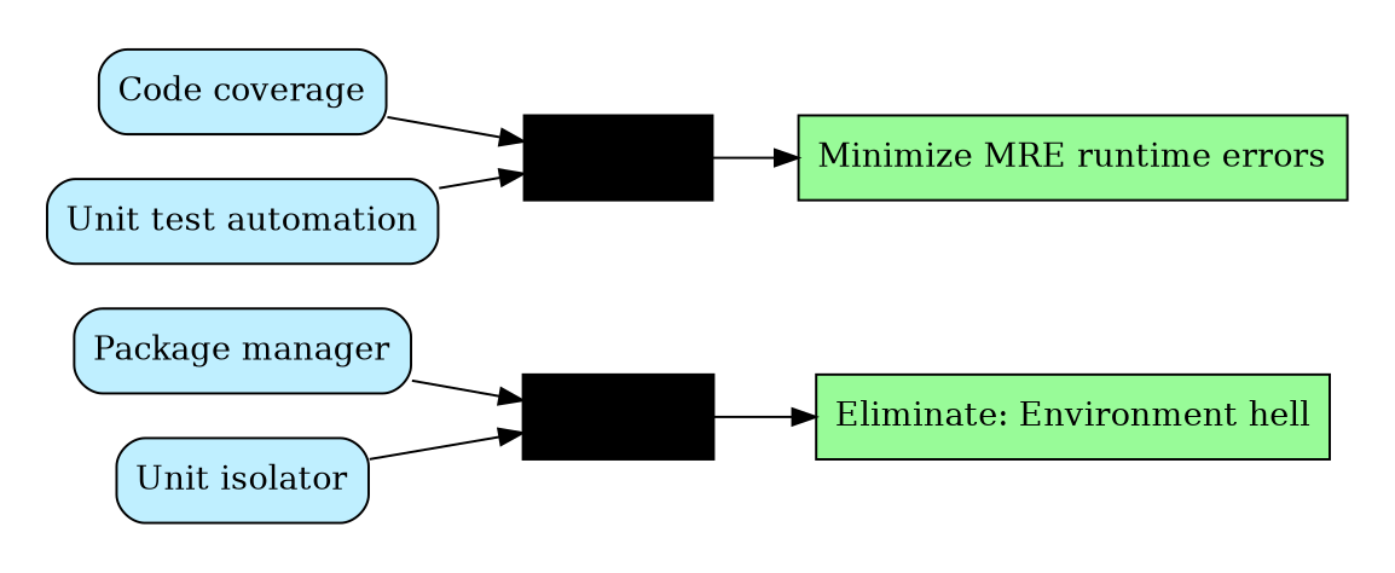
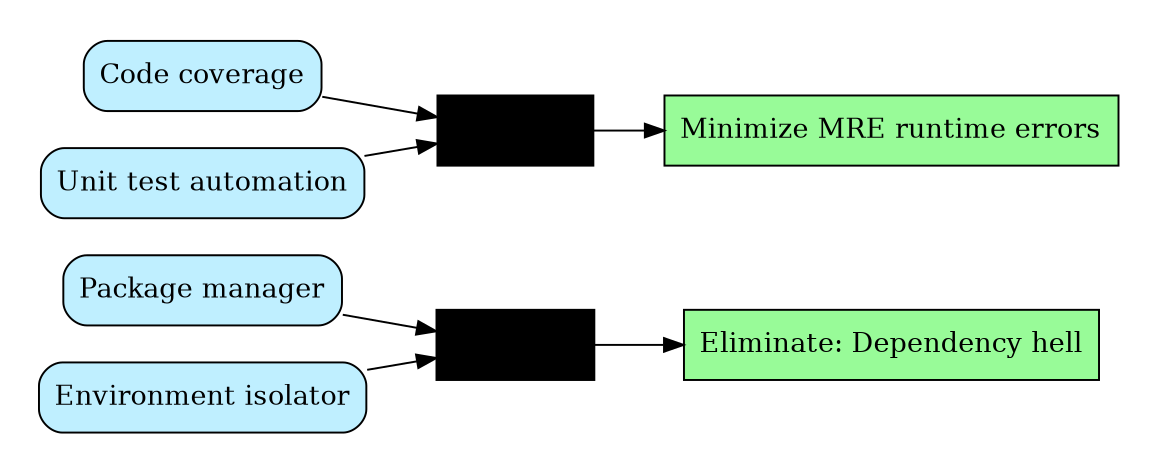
  digraph {
    color=white
    fontname=ArialRoundedMTBold
    fontsize=16
    rankdir=LR
    node [fillcolor=lightblue1 shape=Mrecord style=filled]
    n1 [label="Code coverage"]
    n2 [label="Unit test automation"]
    n3 [label="Package manager"]
-   n4 [label="Unit isolator"]
+   n4 [label="Environment isolator"]
    n5 [fillcolor=palegreen label="Minimize MRE runtime errors" shape=box]
-   n6 [fillcolor=palegreen label="Eliminate: Environment hell" shape=box]
+   n6 [fillcolor=palegreen label="Eliminate: Dependency hell" shape=box]
    PM_EDH [fillcolor=black shape=box width=.1]
    CC_MRE [fillcolor=black shape=box width=.1]
    subgraph cluster_1 {
      PM_EDH
      CC_MRE
      subgraph sub_2 {
        rank=source
        n1
        n2
        n3
        n4
      }
      subgraph sub_3 {
        rank=sink
        n5
        n6
      }
    }
    n1 -> CC_MRE
    n2 -> CC_MRE
    n3 -> PM_EDH
    n4 -> PM_EDH
    PM_EDH -> n6
    CC_MRE -> n5
  }
